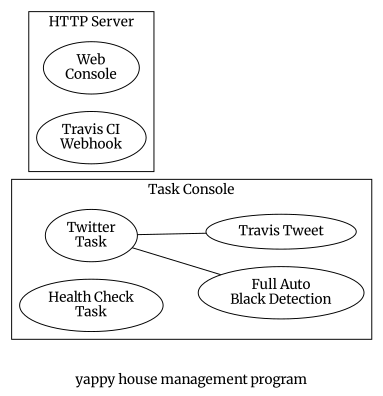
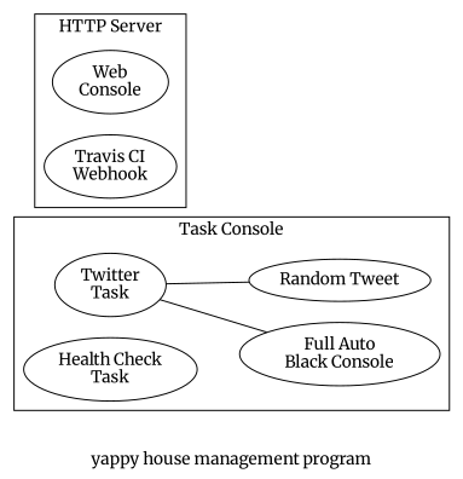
  graph {
    fontname=Merriweather
    label="yappy house management program"
    rankdir=LR
    node [fontname=Merriweather]
    edge [fontname=Merriweather]
    n1 [label="Twitter\nTask"]
-   n2 [label="Full Auto\nBlack Detection"]
-   n3 [label="Travis Tweet"]
+   n2 [label="Full Auto\nBlack Console"]
+   n3 [label="Random Tweet"]
    n4 [label="Health Check\nTask"]
    n5 [label="Web\nConsole"]
    n6 [label="Travis CI\nWebhook"]
    subgraph cluster_1 {
      label="Task Console"
      n1
      n2
      n3
      n4
    }
    subgraph cluster_2 {
      label="HTTP Server"
      n5
      n6
    }
    n1 -- n2
    n1 -- n3
  }
